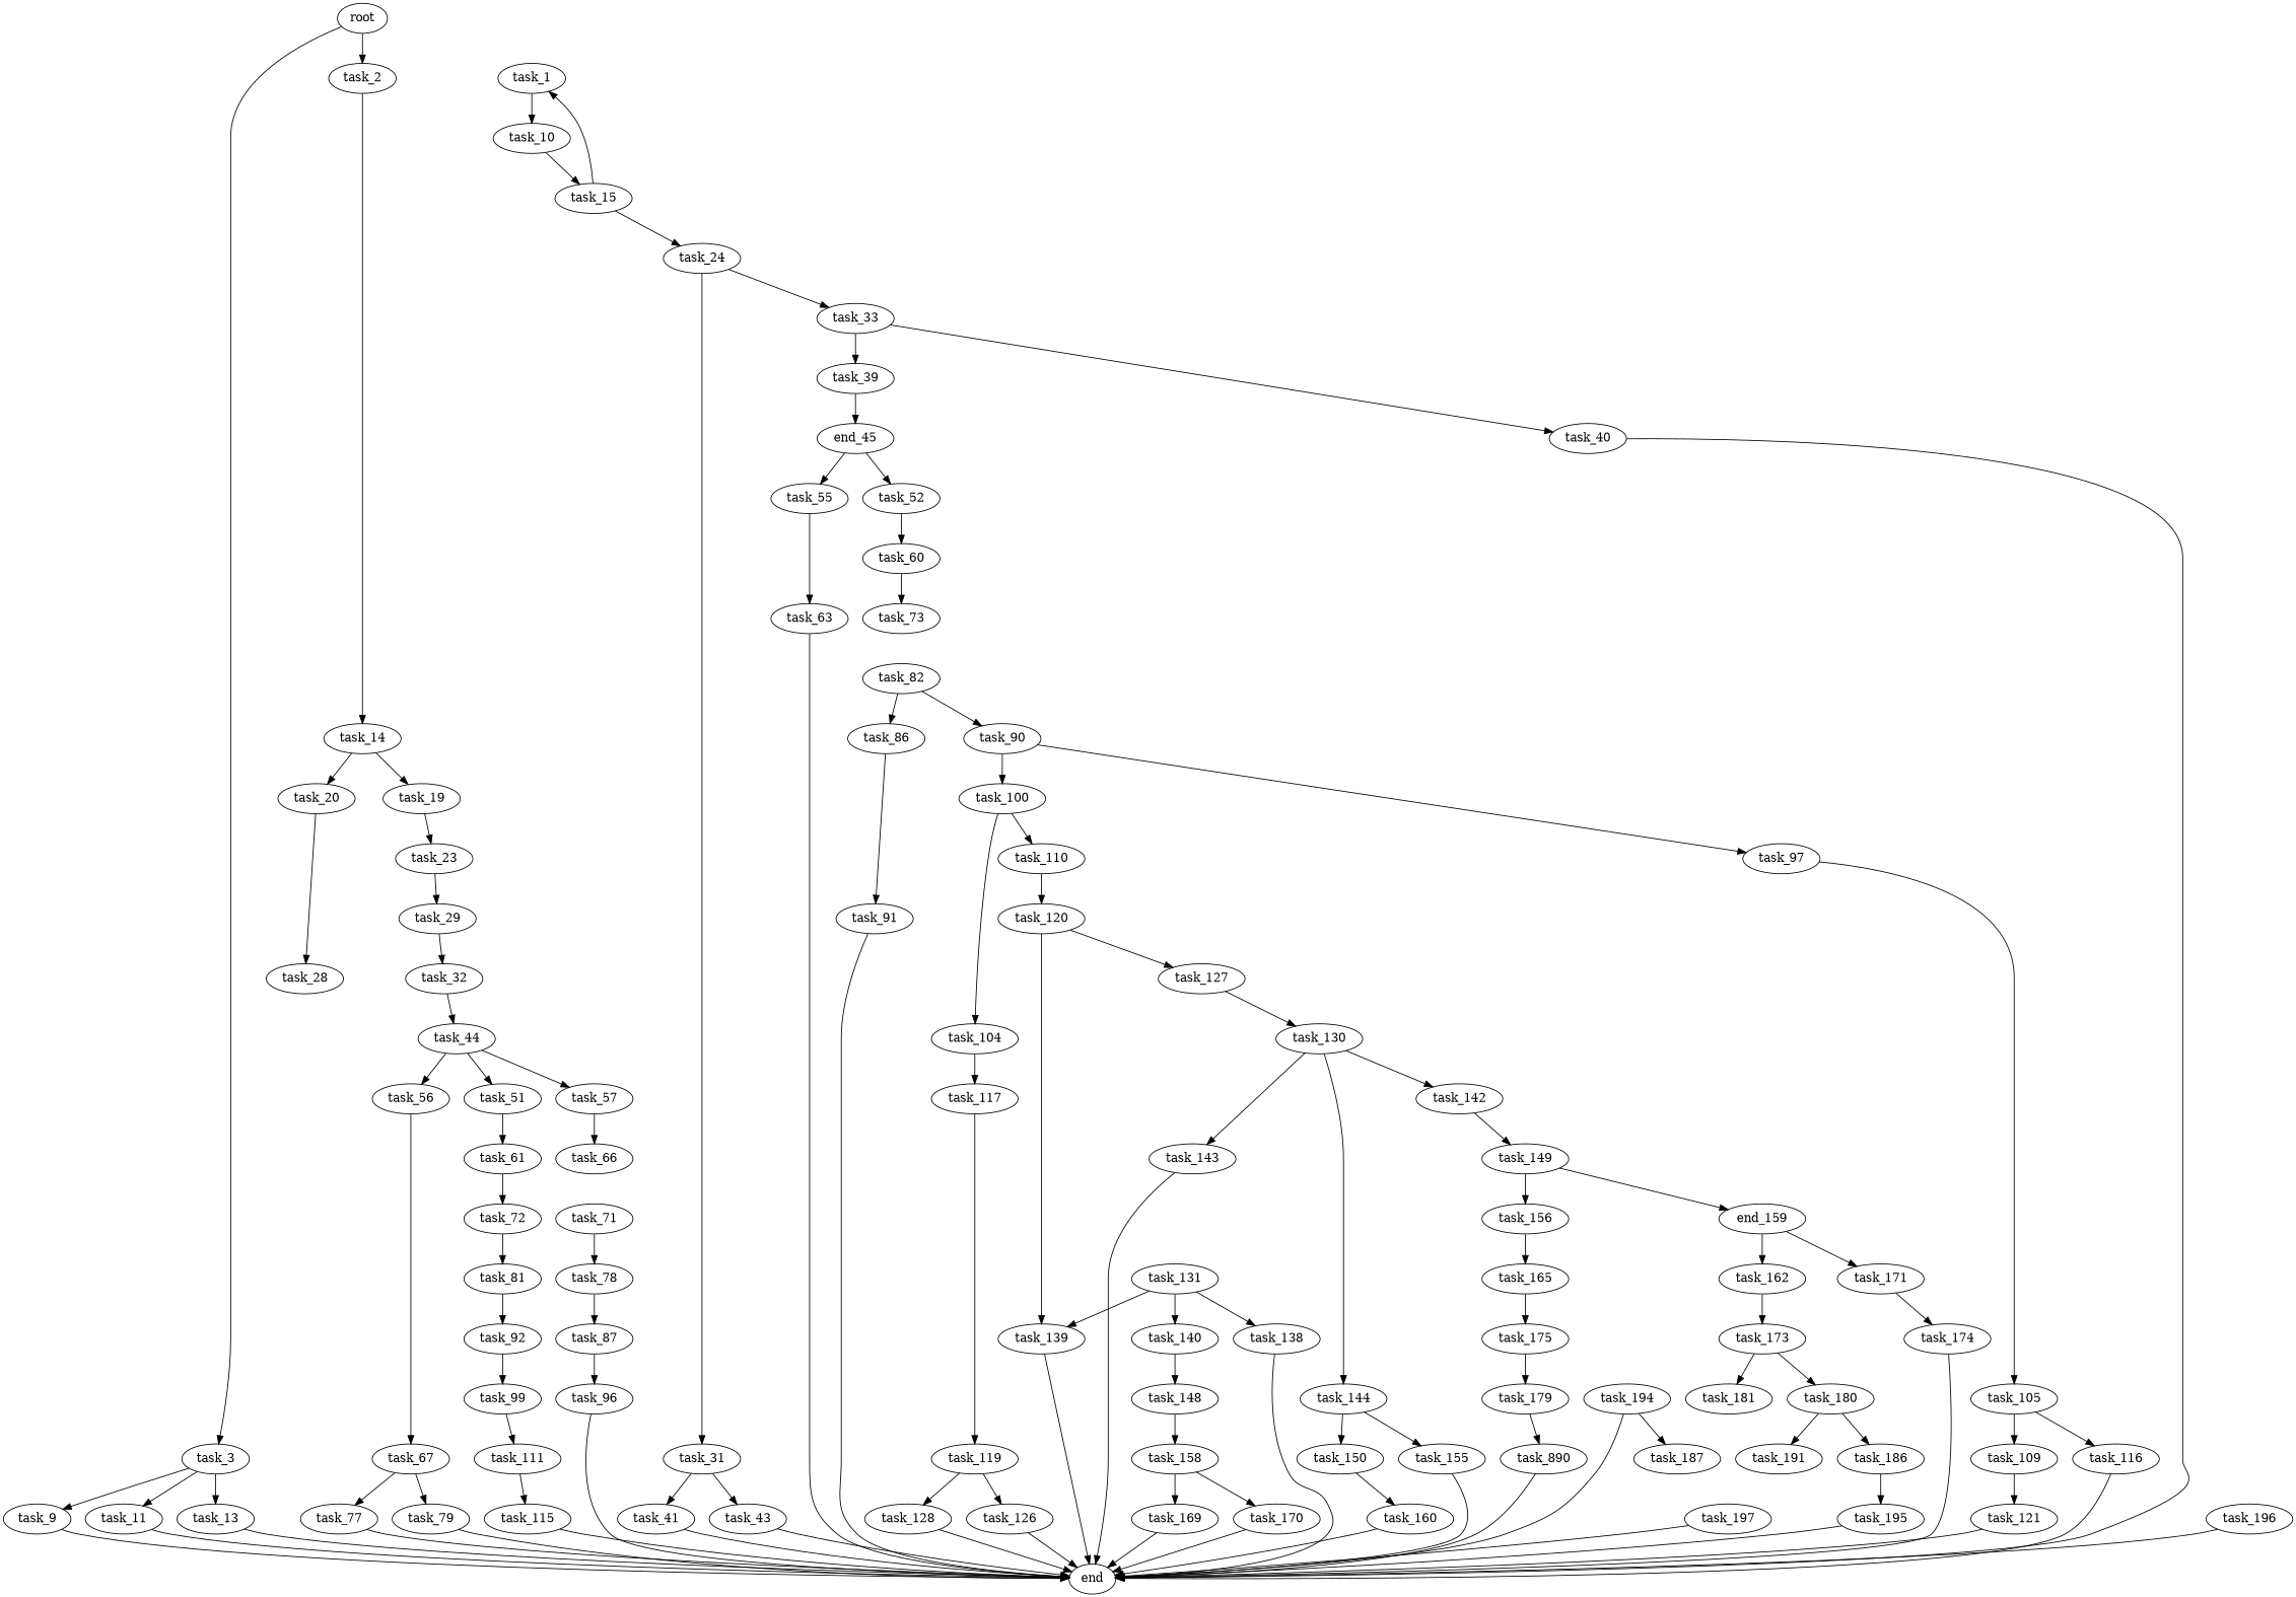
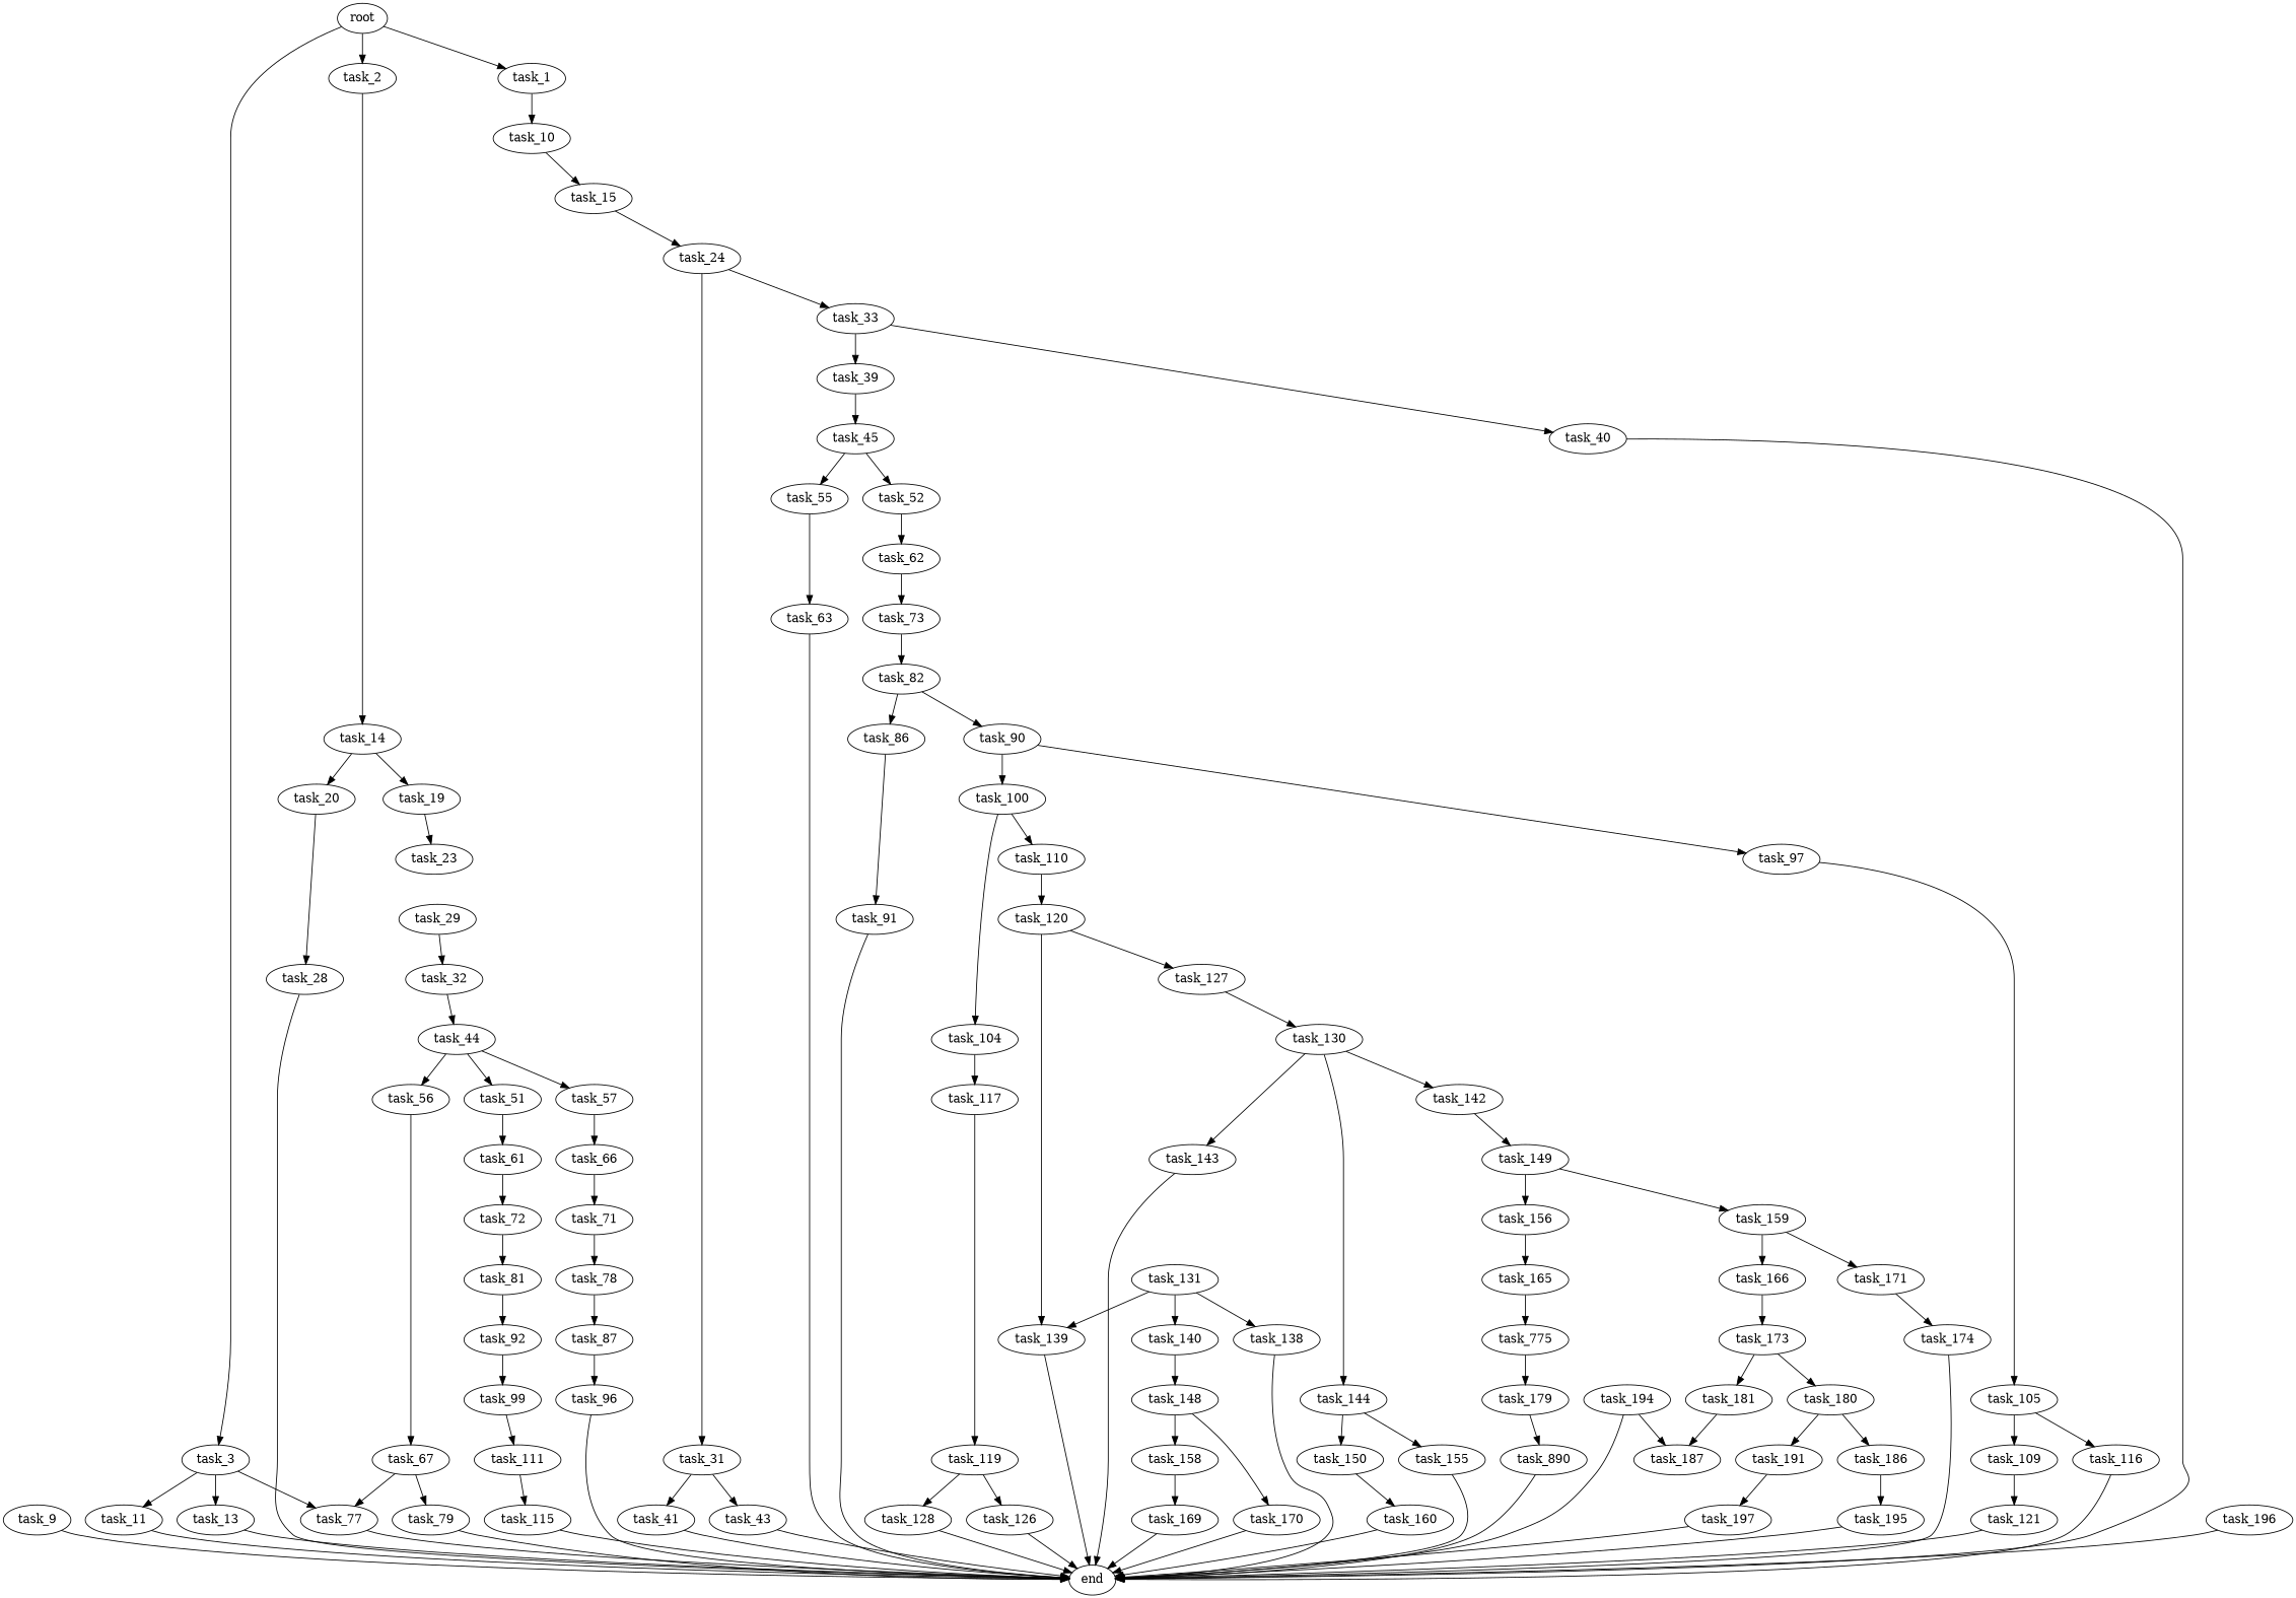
  digraph {
    root
    task_1
    task_2
    task_3
    task_10
    task_14
    task_9
    task_11
    task_13
    task_15
    task_19
    task_20
    end
    task_24
    task_23
    task_28
    task_31
    task_33
    task_29
    task_32
    task_41
    task_43
    task_39
    task_40
    task_44
    task_51
    task_56
    task_57
-   task_45 [label=end_45]
+   task_45
    task_52
    task_55
    task_61
    task_67
    task_66
-   task_62 [label=task_60]
+   task_62
    task_63
    task_72
    task_73
    task_77
    task_79
    task_71
    task_81
    task_82
    task_78
    task_87
    task_92
    task_86
    task_90
    task_96
    task_99
    task_91
    task_97
    task_100
    task_105
    task_104
    task_110
    task_111
    task_109
    task_116
    task_115
    task_117
    task_120
    task_119
    task_121
    task_127
    task_139
    task_126
    task_128
    task_130
    task_131
    task_138
    task_140
    task_142
    task_143
    task_144
    task_149
    task_150
    task_155
    task_148
    task_158
    task_156
-   task_159 [label=end_159]
+   task_159
    task_160
    task_169
    task_170
    task_165
-   task_166 [label=task_162]
+   task_166
    task_171
-   task_175
+   task_175 [label=task_775]
    task_173
    task_174
    task_179
    task_180
    task_181
    task_186
    task_191
    task_187
    n98 [label=task_890]
    task_195
    task_197
    task_194
    task_196
-   task_15 -> task_1
+   root -> task_1
    root -> task_2
    root -> task_3
    task_1 -> task_10
    task_2 -> task_14
-   task_3 -> task_9
+   task_3 -> task_77
    task_3 -> task_11
    task_3 -> task_13
    task_10 -> task_15
    task_14 -> task_19
    task_14 -> task_20
    task_9 -> end
    task_11 -> end
    task_13 -> end
    task_15 -> task_24
    task_19 -> task_23
    task_20 -> task_28
    task_24 -> task_31
    task_24 -> task_33
-   task_23 -> task_29
+   task_28 -> end
    task_31 -> task_41
    task_31 -> task_43
    task_33 -> task_39
    task_33 -> task_40
    task_29 -> task_32
    task_32 -> task_44
    task_41 -> end
    task_43 -> end
    task_39 -> task_45
    task_40 -> end
    task_44 -> task_51
    task_44 -> task_56
    task_44 -> task_57
    task_51 -> task_61
    task_56 -> task_67
    task_57 -> task_66
    task_45 -> task_52
    task_45 -> task_55
    task_52 -> task_62
    task_55 -> task_63
    task_61 -> task_72
    task_67 -> task_77
    task_67 -> task_79
+   task_66 -> task_71
    task_62 -> task_73
    task_63 -> end
    task_72 -> task_81
+   task_73 -> task_82
    task_77 -> end
    task_79 -> end
    task_71 -> task_78
    task_81 -> task_92
    task_82 -> task_86
    task_82 -> task_90
    task_78 -> task_87
    task_87 -> task_96
    task_92 -> task_99
    task_86 -> task_91
    task_90 -> task_97
    task_90 -> task_100
    task_96 -> end
    task_99 -> task_111
    task_91 -> end
    task_97 -> task_105
    task_100 -> task_104
    task_100 -> task_110
    task_105 -> task_109
    task_105 -> task_116
    task_104 -> task_117
    task_110 -> task_120
    task_111 -> task_115
    task_109 -> task_121
    task_116 -> end
    task_115 -> end
    task_117 -> task_119
    task_120 -> task_127
    task_120 -> task_139
    task_119 -> task_126
    task_119 -> task_128
    task_121 -> end
    task_127 -> task_130
    task_139 -> end
    task_126 -> end
    task_128 -> end
    task_130 -> task_142
    task_130 -> task_143
    task_130 -> task_144
    task_131 -> task_139
    task_131 -> task_138
    task_131 -> task_140
    task_138 -> end
    task_140 -> task_148
    task_142 -> task_149
    task_143 -> end
    task_144 -> task_150
    task_144 -> task_155
    task_149 -> task_156
    task_149 -> task_159
    task_150 -> task_160
    task_155 -> end
    task_148 -> task_158
    task_158 -> task_169
-   task_158 -> task_170
+   task_148 -> task_170
    task_156 -> task_165
    task_159 -> task_166
    task_159 -> task_171
    task_160 -> end
    task_169 -> end
    task_170 -> end
    task_165 -> task_175
    task_166 -> task_173
    task_171 -> task_174
    task_175 -> task_179
    task_173 -> task_180
    task_173 -> task_181
    task_174 -> end
    task_179 -> n98
    task_180 -> task_186
    task_180 -> task_191
+   task_181 -> task_187
    task_186 -> task_195
+   task_191 -> task_197
    n98 -> end
    task_195 -> end
    task_197 -> end
    task_194 -> end
    task_194 -> task_187
    task_196 -> end
  }
